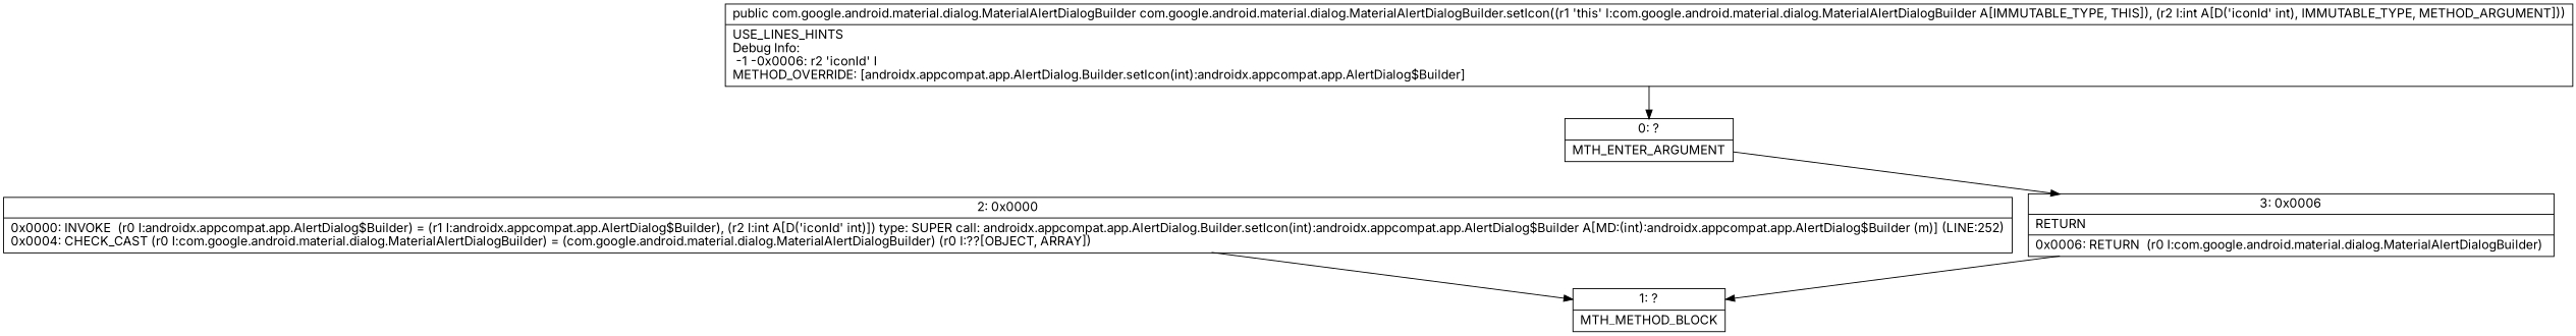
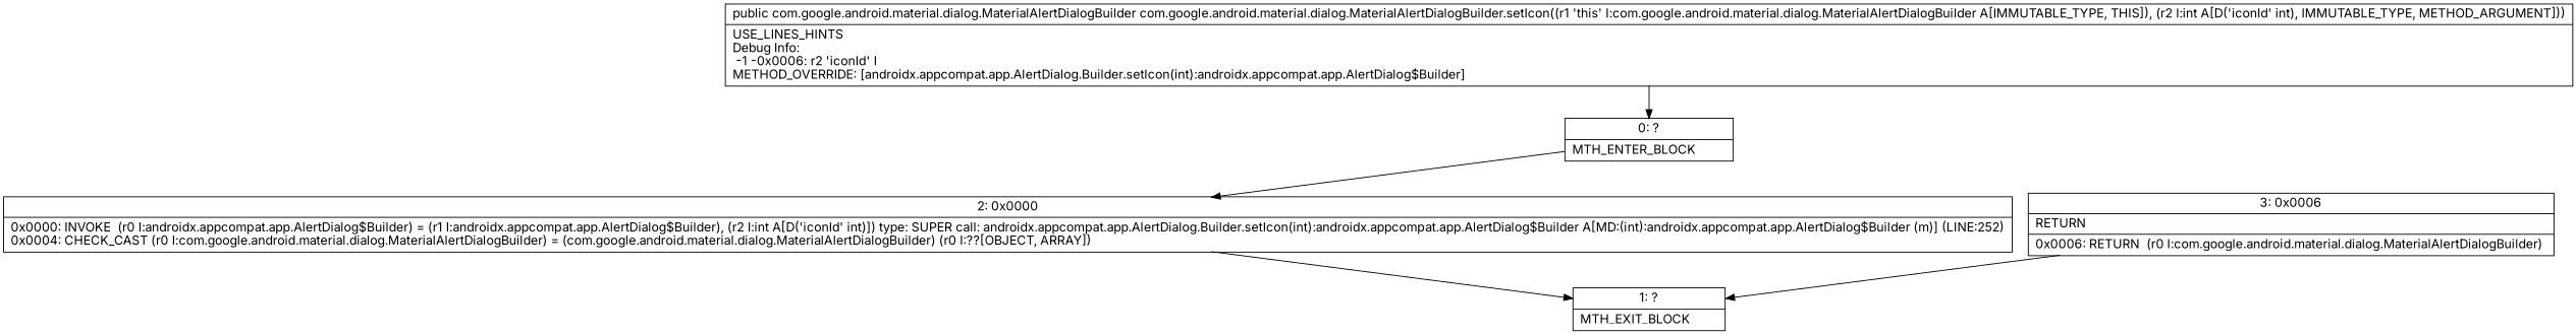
  digraph {
    fontname=Inter
    node [fontname=Inter shape=record]
    edge [fontname=Inter]
-   n1 [label="{0\:\ ?|MTH_ENTER_ARGUMENT\l}"]
+   n1 [label="{0\:\ ?|MTH_ENTER_BLOCK\l}"]
    n2 [label="{2\:\ 0x0000|0x0000: INVOKE  (r0 I:androidx.appcompat.app.AlertDialog$Builder) = (r1 I:androidx.appcompat.app.AlertDialog$Builder), (r2 I:int A[D('iconId' int)]) type: SUPER call: androidx.appcompat.app.AlertDialog.Builder.setIcon(int):androidx.appcompat.app.AlertDialog$Builder A[MD:(int):androidx.appcompat.app.AlertDialog$Builder (m)] (LINE:252)\l0x0004: CHECK_CAST (r0 I:com.google.android.material.dialog.MaterialAlertDialogBuilder) = (com.google.android.material.dialog.MaterialAlertDialogBuilder) (r0 I:??[OBJECT, ARRAY]) \l}"]
-   n3 [label="{1\:\ ?|MTH_METHOD_BLOCK\l}"]
+   n3 [label="{1\:\ ?|MTH_EXIT_BLOCK\l}"]
    n4 [label="{3\:\ 0x0006|RETURN\l|0x0006: RETURN  (r0 I:com.google.android.material.dialog.MaterialAlertDialogBuilder) \l}"]
    n5 [label="{public com.google.android.material.dialog.MaterialAlertDialogBuilder com.google.android.material.dialog.MaterialAlertDialogBuilder.setIcon((r1 'this' I:com.google.android.material.dialog.MaterialAlertDialogBuilder A[IMMUTABLE_TYPE, THIS]), (r2 I:int A[D('iconId' int), IMMUTABLE_TYPE, METHOD_ARGUMENT]))  | USE_LINES_HINTS\lDebug Info:\l  \-1 \-0x0006: r2 'iconId' I\lMETHOD_OVERRIDE: [androidx.appcompat.app.AlertDialog.Builder.setIcon(int):androidx.appcompat.app.AlertDialog$Builder]\l}"]
-   n1 -> n4
+   n1 -> n2
    n2 -> n3
    n4 -> n3
    n5 -> n1
  }
